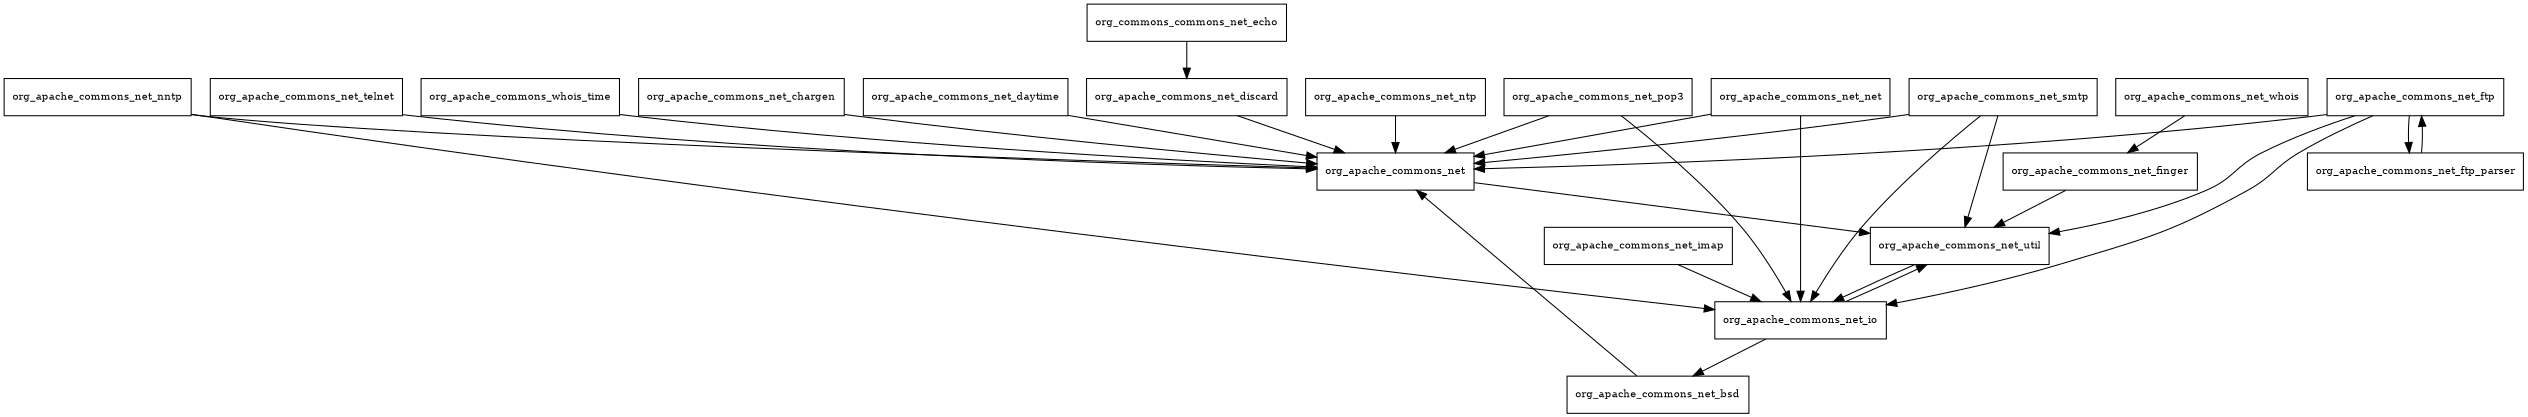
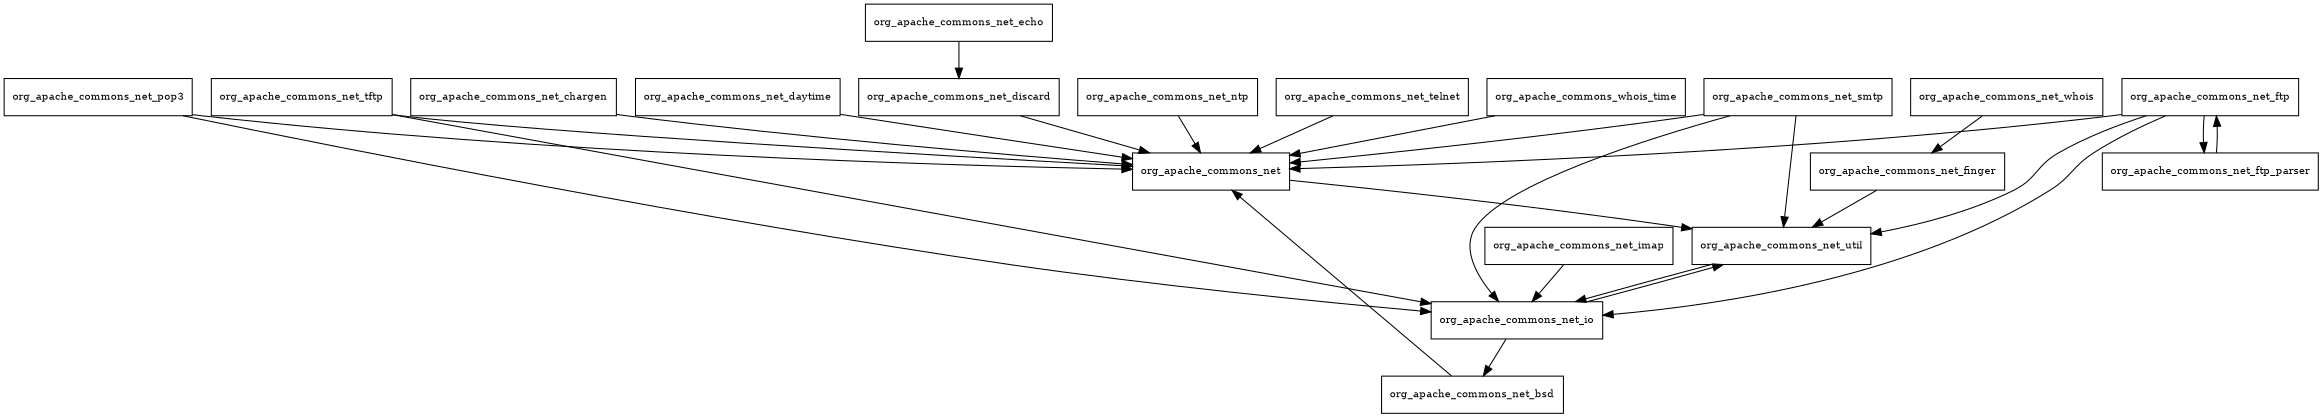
  digraph {
    node [fontsize=10.0 shape=box]
    org_apache_commons_net
    org_apache_commons_net_util
    org_apache_commons_net_io
    org_apache_commons_net_bsd
    org_apache_commons_net_chargen
    org_apache_commons_net_daytime
    org_apache_commons_net_discard
-   org_apache_commons_net_echo [label=org_commons_commons_net_echo]
+   org_apache_commons_net_echo
    org_apache_commons_net_finger
    org_apache_commons_net_ftp
    org_apache_commons_net_ftp_parser
    org_apache_commons_net_imap
-   org_apache_commons_net_nntp
    org_apache_commons_net_ntp
    org_apache_commons_net_pop3
    org_apache_commons_net_smtp
    org_apache_commons_net_telnet
-   org_apache_commons_net_tftp [label=org_apache_commons_net_net]
+   org_apache_commons_net_tftp
    n19 [label=org_apache_commons_whois_time]
    org_apache_commons_net_whois
    org_apache_commons_net -> org_apache_commons_net_util
    org_apache_commons_net_util -> org_apache_commons_net_io
    org_apache_commons_net_io -> org_apache_commons_net_util
    org_apache_commons_net_io -> org_apache_commons_net_bsd
    org_apache_commons_net_bsd -> org_apache_commons_net
    org_apache_commons_net_chargen -> org_apache_commons_net
    org_apache_commons_net_daytime -> org_apache_commons_net
    org_apache_commons_net_discard -> org_apache_commons_net
    org_apache_commons_net_echo -> org_apache_commons_net_discard
    org_apache_commons_net_finger -> org_apache_commons_net_util
    org_apache_commons_net_ftp -> org_apache_commons_net
    org_apache_commons_net_ftp -> org_apache_commons_net_util
    org_apache_commons_net_ftp -> org_apache_commons_net_io
    org_apache_commons_net_ftp -> org_apache_commons_net_ftp_parser
    org_apache_commons_net_ftp_parser -> org_apache_commons_net_ftp
    org_apache_commons_net_imap -> org_apache_commons_net_io
-   org_apache_commons_net_nntp -> org_apache_commons_net
-   org_apache_commons_net_nntp -> org_apache_commons_net_io
    org_apache_commons_net_ntp -> org_apache_commons_net
    org_apache_commons_net_pop3 -> org_apache_commons_net
    org_apache_commons_net_pop3 -> org_apache_commons_net_io
    org_apache_commons_net_smtp -> org_apache_commons_net
    org_apache_commons_net_smtp -> org_apache_commons_net_util
    org_apache_commons_net_smtp -> org_apache_commons_net_io
    org_apache_commons_net_telnet -> org_apache_commons_net
    org_apache_commons_net_tftp -> org_apache_commons_net
    org_apache_commons_net_tftp -> org_apache_commons_net_io
    n19 -> org_apache_commons_net
    org_apache_commons_net_whois -> org_apache_commons_net_finger
  }
